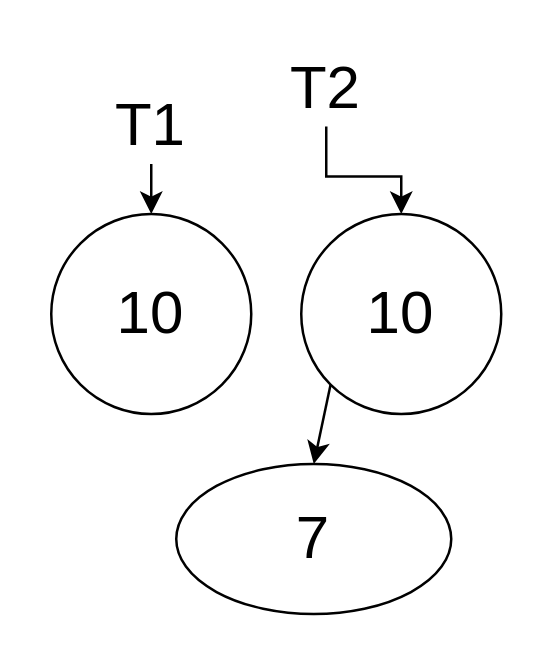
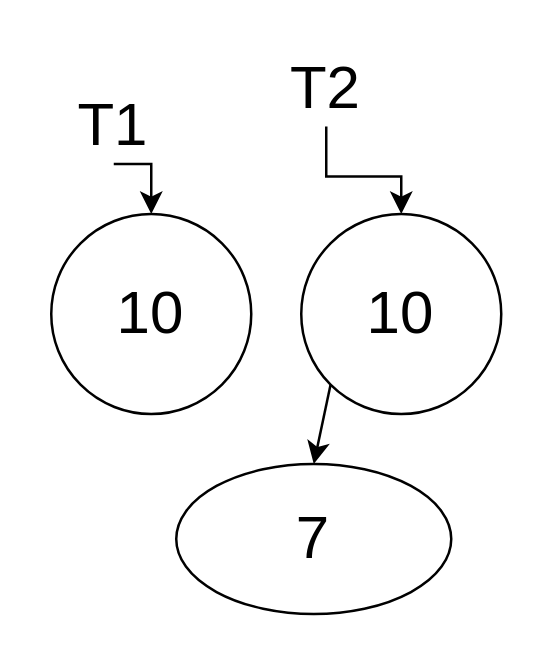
  <mxCell id="0" />
  <mxCell id="1" parent="0" />
  <mxCell id="2" value="&lt;font style=&quot;font-size: 24px&quot;&gt;10&lt;/font&gt;" style="ellipse;whiteSpace=wrap;html=1;aspect=fixed;" vertex="1" parent="1"><mxGeometry x="20" y="85" width="80" height="80" as="geometry" /></mxCell>
  <mxCell id="3" style="edgeStyle=orthogonalEdgeStyle;rounded=0;orthogonalLoop=1;jettySize=auto;html=1;exitX=0.5;exitY=1;exitDx=0;exitDy=0;entryX=0.5;entryY=0;entryDx=0;entryDy=0;fontSize=24;" edge="1" parent="1" source="4" target="2"><mxGeometry relative="1" as="geometry" /></mxCell>
- <mxCell id="4" value="T1" style="text;html=1;strokeColor=none;fillColor=none;align=center;verticalAlign=middle;whiteSpace=wrap;rounded=0;fontSize=24;" vertex="1" parent="1"><mxGeometry x="30" y="35" width="60" height="30" as="geometry" /></mxCell>
+ <mxCell id="4" value="T1" style="text;html=1;strokeColor=none;fillColor=none;align=center;verticalAlign=middle;whiteSpace=wrap;rounded=0;fontSize=24;" vertex="1" parent="1"><mxGeometry x="15" y="35" width="60" height="30" as="geometry" /></mxCell>
  <mxCell id="5" style="edgeStyle=none;rounded=0;orthogonalLoop=1;jettySize=auto;html=1;exitX=0;exitY=1;exitDx=0;exitDy=0;entryX=0.5;entryY=0;entryDx=0;entryDy=0;fontSize=24;" edge="1" parent="1" source="6" target="9"><mxGeometry relative="1" as="geometry" /></mxCell>
  <mxCell id="6" value="&lt;font style=&quot;font-size: 24px&quot;&gt;10&lt;/font&gt;" style="ellipse;whiteSpace=wrap;html=1;aspect=fixed;" vertex="1" parent="1"><mxGeometry x="120" y="85" width="80" height="80" as="geometry" /></mxCell>
  <mxCell id="7" style="edgeStyle=orthogonalEdgeStyle;rounded=0;orthogonalLoop=1;jettySize=auto;html=1;exitX=0.5;exitY=1;exitDx=0;exitDy=0;entryX=0.5;entryY=0;entryDx=0;entryDy=0;fontSize=24;" edge="1" parent="1" source="8" target="6"><mxGeometry relative="1" as="geometry" /></mxCell>
  <mxCell id="8" value="T2" style="text;html=1;strokeColor=none;fillColor=none;align=center;verticalAlign=middle;whiteSpace=wrap;rounded=0;fontSize=24;" vertex="1" parent="1"><mxGeometry x="100" y="20" width="60" height="30" as="geometry" /></mxCell>
  <mxCell id="9" value="&lt;font style=&quot;font-size: 24px&quot;&gt;7&lt;/font&gt;" style="ellipse;whiteSpace=wrap;html=1;aspect=fixed;" vertex="1" parent="1"><mxGeometry x="70" y="185" width="110" height="60" as="geometry" /></mxCell>
